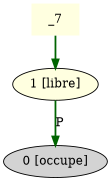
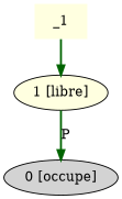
  digraph {
    fontname="DejaVu Serif"
    node [fillcolor=lightyellow fontname="DejaVu Serif" style=filled]
    edge [color=darkgreen fontname="DejaVu Serif" style=bold]
-   _1 [shape=none label=_7]
+   _1 [shape=none]
    n2 [label="1 [libre]"]
    n3 [fillcolor=lightgrey label="0 [occupe]"]
    _1 -> n2
    n2 -> n3 [label=P]
  }
